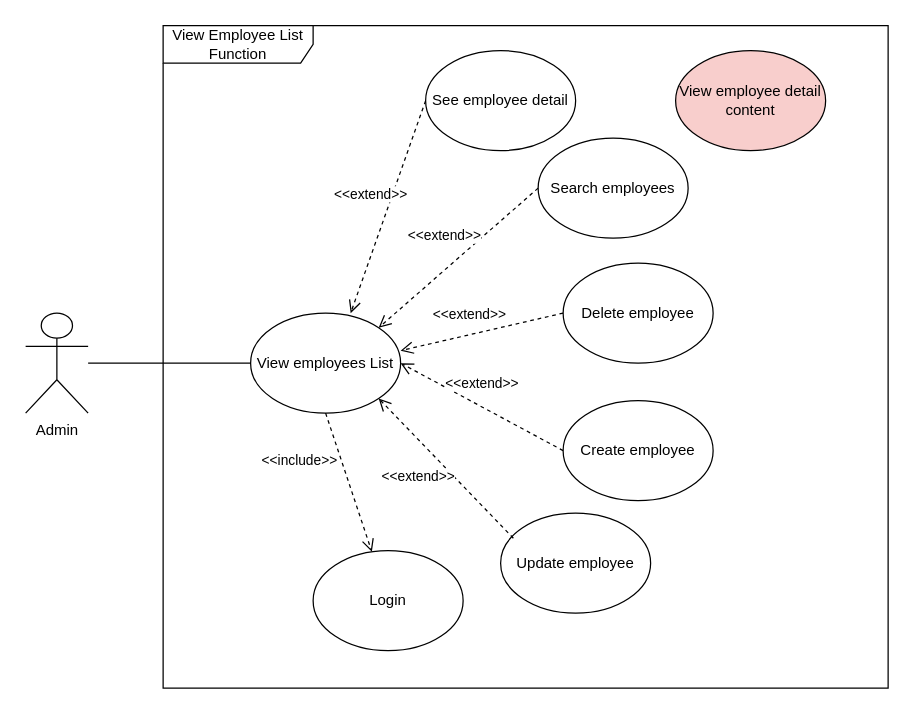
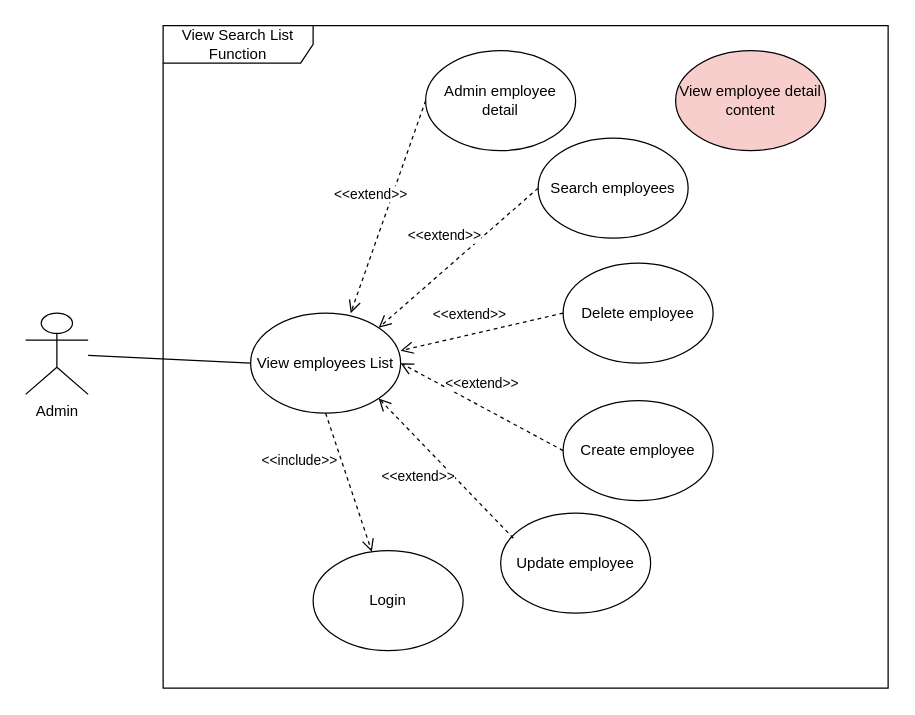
  <mxCell id="0" />
  <mxCell id="1" parent="0" />
- <mxCell id="2" value="Admin" style="shape=umlActor;verticalLabelPosition=bottom;verticalAlign=top;html=1;outlineConnect=0;" parent="1" vertex="1"><mxGeometry x="20" y="250" width="50" height="80" as="geometry" /></mxCell>
+ <mxCell id="2" value="Admin" style="shape=umlActor;verticalLabelPosition=bottom;verticalAlign=top;html=1;outlineConnect=0;" parent="1" vertex="1"><mxGeometry x="20" y="250" width="50" height="65" as="geometry" /></mxCell>
  <mxCell id="3" value="View employees List" style="ellipse;whiteSpace=wrap;html=1;" parent="1" vertex="1"><mxGeometry x="200" y="250" width="120" height="80" as="geometry" /></mxCell>
  <mxCell id="4" value="" style="endArrow=none;html=1;rounded=0;entryX=0;entryY=0.5;entryDx=0;entryDy=0;" parent="1" source="2" target="3" edge="1"><mxGeometry width="50" height="50" relative="1" as="geometry"><mxPoint x="260" y="310" as="sourcePoint" /><mxPoint x="310" y="260" as="targetPoint" /></mxGeometry></mxCell>
  <mxCell id="5" value="Login" style="ellipse;whiteSpace=wrap;html=1;" parent="1" vertex="1"><mxGeometry x="250" y="440" width="120" height="80" as="geometry" /></mxCell>
  <mxCell id="6" value="&amp;lt;&amp;lt;include&amp;gt;&amp;gt;" style="html=1;verticalAlign=bottom;endArrow=open;dashed=1;endSize=8;curved=0;rounded=0;exitX=0.5;exitY=1;exitDx=0;exitDy=0;" parent="1" source="3" target="5" edge="1"><mxGeometry x="-0.346" y="-35" relative="1" as="geometry"><mxPoint x="370" y="370" as="sourcePoint" /><mxPoint x="290" y="370" as="targetPoint" /><mxPoint as="offset" /></mxGeometry></mxCell>
  <mxCell id="7" value="Update employee" style="ellipse;whiteSpace=wrap;html=1;" parent="1" vertex="1"><mxGeometry x="400" y="410" width="120" height="80" as="geometry" /></mxCell>
  <mxCell id="8" value="&amp;lt;&amp;lt;extend&amp;gt;&amp;gt;" style="html=1;verticalAlign=bottom;endArrow=open;dashed=1;endSize=8;curved=0;rounded=0;exitX=0.085;exitY=0.251;exitDx=0;exitDy=0;entryX=1;entryY=1;entryDx=0;entryDy=0;exitPerimeter=0;" parent="1" source="7" target="3" edge="1"><mxGeometry x="0.06" y="27" relative="1" as="geometry"><mxPoint x="410" y="260" as="sourcePoint" /><mxPoint x="340" y="330" as="targetPoint" /><mxPoint as="offset" /></mxGeometry></mxCell>
  <mxCell id="9" value="Create employee" style="ellipse;whiteSpace=wrap;html=1;" parent="1" vertex="1"><mxGeometry x="450" y="320" width="120" height="80" as="geometry" /></mxCell>
  <mxCell id="10" value="&amp;lt;&amp;lt;extend&amp;gt;&amp;gt;" style="html=1;verticalAlign=bottom;endArrow=open;dashed=1;endSize=8;curved=0;rounded=0;exitX=0;exitY=0.5;exitDx=0;exitDy=0;entryX=1;entryY=0.5;entryDx=0;entryDy=0;" parent="1" source="9" target="3" edge="1"><mxGeometry x="0.067" y="-9" relative="1" as="geometry"><mxPoint x="420" y="150" as="sourcePoint" /><mxPoint x="330" y="190" as="targetPoint" /><mxPoint as="offset" /></mxGeometry></mxCell>
  <mxCell id="11" value="Delete employee" style="ellipse;whiteSpace=wrap;html=1;" parent="1" vertex="1"><mxGeometry x="450" y="210" width="120" height="80" as="geometry" /></mxCell>
  <mxCell id="12" value="&amp;lt;&amp;lt;extend&amp;gt;&amp;gt;" style="html=1;verticalAlign=bottom;endArrow=open;dashed=1;endSize=8;curved=0;rounded=0;exitX=0;exitY=0.5;exitDx=0;exitDy=0;entryX=1;entryY=0.375;entryDx=0;entryDy=0;entryPerimeter=0;" parent="1" source="11" target="3" edge="1"><mxGeometry x="0.122" y="-7" relative="1" as="geometry"><mxPoint x="400" y="30" as="sourcePoint" /><mxPoint x="330" y="260" as="targetPoint" /><mxPoint as="offset" /></mxGeometry></mxCell>
  <mxCell id="13" value="Search employees" style="ellipse;whiteSpace=wrap;html=1;" parent="1" vertex="1"><mxGeometry x="430" y="110" width="120" height="80" as="geometry" /></mxCell>
  <mxCell id="14" value="&amp;lt;&amp;lt;extend&amp;gt;&amp;gt;" style="html=1;verticalAlign=bottom;endArrow=open;dashed=1;endSize=8;curved=0;rounded=0;exitX=0;exitY=0.5;exitDx=0;exitDy=0;entryX=1;entryY=0;entryDx=0;entryDy=0;" parent="1" source="13" target="3" edge="1"><mxGeometry x="0.038" y="-14" relative="1" as="geometry"><mxPoint x="170" y="80" as="sourcePoint" /><mxPoint x="80" y="120" as="targetPoint" /><mxPoint as="offset" /></mxGeometry></mxCell>
- <mxCell id="15" value="View Employee List&lt;div&gt;Function&lt;/div&gt;" style="shape=umlFrame;whiteSpace=wrap;html=1;pointerEvents=0;width=120;height=30;" parent="1" vertex="1"><mxGeometry x="130" y="20" width="580" height="530" as="geometry" /></mxCell>
- <mxCell id="16" value="See employee detail" style="ellipse;whiteSpace=wrap;html=1;" vertex="1" parent="1"><mxGeometry x="340" y="40" width="120" height="80" as="geometry" /></mxCell>
+ <mxCell id="15" value="View Search List&lt;div&gt;Function&lt;/div&gt;" style="shape=umlFrame;whiteSpace=wrap;html=1;pointerEvents=0;width=120;height=30;" parent="1" vertex="1"><mxGeometry x="130" y="20" width="580" height="530" as="geometry" /></mxCell>
+ <mxCell id="16" value="Admin employee detail" style="ellipse;whiteSpace=wrap;html=1;" vertex="1" parent="1"><mxGeometry x="340" y="40" width="120" height="80" as="geometry" /></mxCell>
  <mxCell id="17" value="&amp;lt;&amp;lt;extend&amp;gt;&amp;gt;" style="html=1;verticalAlign=bottom;endArrow=open;dashed=1;endSize=8;curved=0;rounded=0;exitX=0;exitY=0.5;exitDx=0;exitDy=0;entryX=0.667;entryY=0;entryDx=0;entryDy=0;entryPerimeter=0;" edge="1" parent="1" source="16" target="3"><mxGeometry x="0.038" y="-14" relative="1" as="geometry"><mxPoint x="118" y="-10" as="sourcePoint" /><mxPoint x="250" y="172" as="targetPoint" /><mxPoint as="offset" /></mxGeometry></mxCell>
  <mxCell id="18" value="View employee detail content" style="ellipse;whiteSpace=wrap;html=1;fillColor=#f8cecc;" vertex="1" parent="1"><mxGeometry x="540" y="40" width="120" height="80" as="geometry" /></mxCell>
